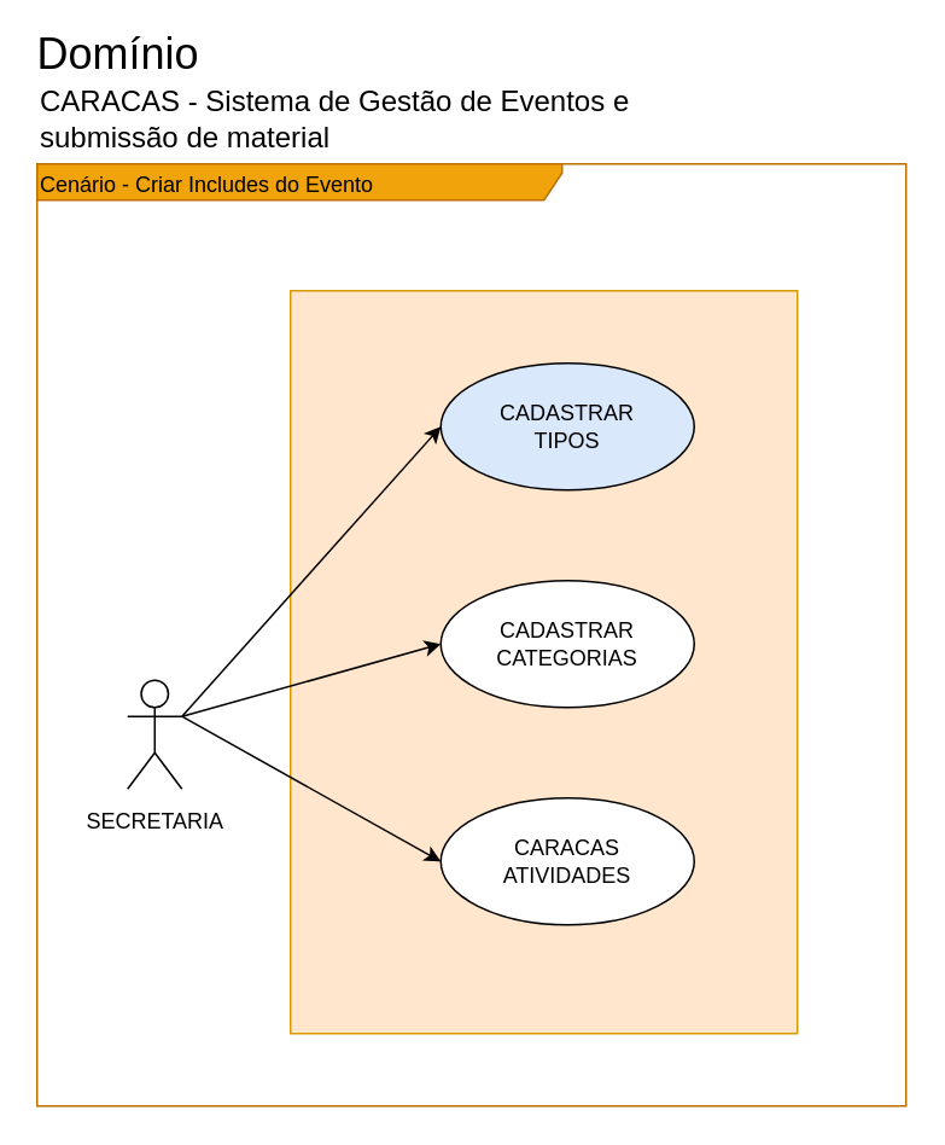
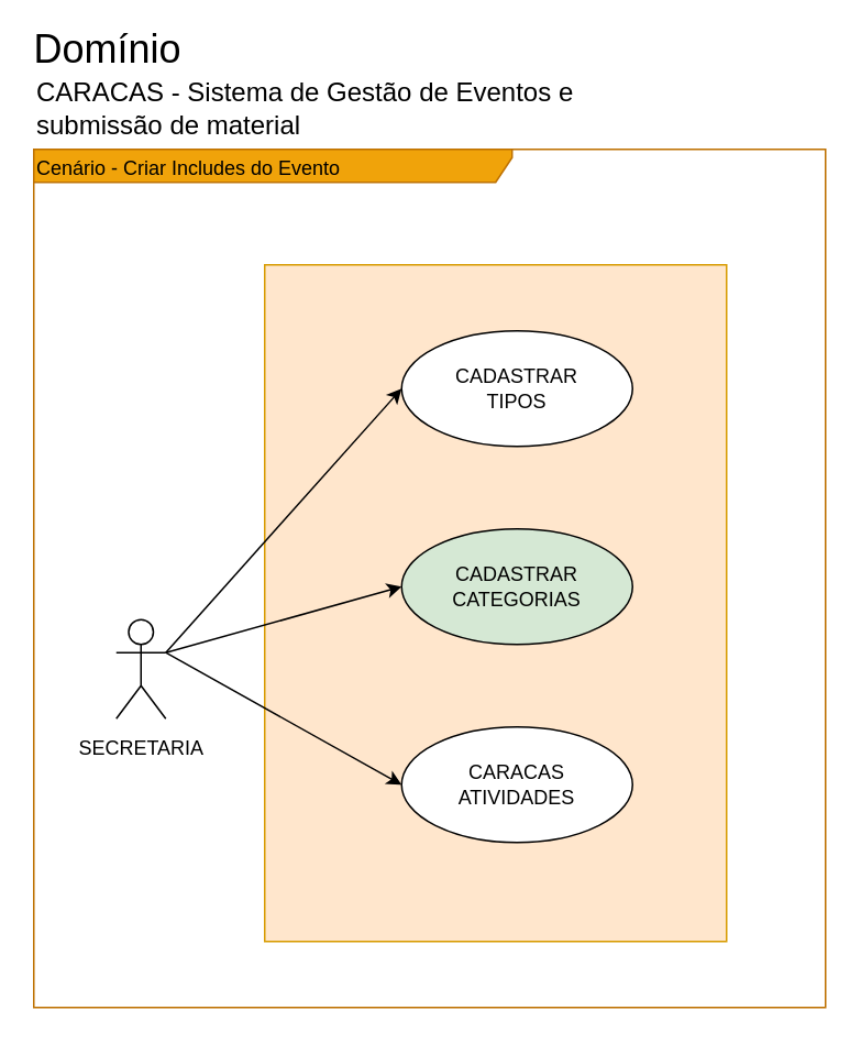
  <mxCell id="0" />
  <mxCell id="1" parent="0" />
  <mxCell id="2" value="&lt;font style=&quot;font-size: 12px&quot;&gt;Cenário - Criar Includes do Evento&lt;/font&gt;" style="shape=umlFrame;whiteSpace=wrap;html=1;fontSize=16;align=left;width=290;height=20;fillColor=#f0a30a;strokeColor=#BD7000;fontColor=#000000;" parent="1" vertex="1"><mxGeometry x="20" y="90" width="480" height="520" as="geometry" /></mxCell>
  <mxCell id="3" value="" style="rounded=0;whiteSpace=wrap;html=1;fontSize=12;align=left;fillColor=#ffe6cc;strokeColor=#d79b00;" parent="1" vertex="1"><mxGeometry x="160" y="160" width="280" height="410" as="geometry" /></mxCell>
  <mxCell id="4" value="Domínio" style="text;html=1;strokeColor=none;fillColor=none;align=center;verticalAlign=middle;whiteSpace=wrap;rounded=0;fontSize=24;fontColor=#000000;" parent="1" vertex="1"><mxGeometry x="20" y="20" width="90" height="20" as="geometry" /></mxCell>
  <mxCell id="5" value="CARACAS - Sistema de Gestão de Eventos e submissão de material" style="text;html=1;strokeColor=none;fillColor=none;align=left;verticalAlign=middle;whiteSpace=wrap;rounded=0;fontSize=16;fontColor=#000000;" parent="1" vertex="1"><mxGeometry x="20" y="40" width="360" height="50" as="geometry" /></mxCell>
  <mxCell id="6" value="&lt;font style=&quot;font-size: 12px&quot; color=&quot;#000000&quot;&gt;SECRETARIA&lt;/font&gt;" style="shape=umlActor;verticalLabelPosition=bottom;verticalAlign=top;html=1;fontSize=16;strokeColor=#000000;fillColor=none;" parent="1" vertex="1"><mxGeometry x="70" y="375" width="30" height="60" as="geometry" /></mxCell>
- <mxCell id="7" value="&lt;font color=&quot;#000000&quot;&gt;CADASTRAR &lt;br&gt;TIPOS&lt;/font&gt;" style="ellipse;whiteSpace=wrap;html=1;fontSize=12;align=center;strokeColor=#000000;fillColor=#dae8fc;" parent="1" vertex="1"><mxGeometry x="243" y="200" width="140" height="70" as="geometry" /></mxCell>
- <mxCell id="8" value="&lt;font color=&quot;#000000&quot;&gt;CADASTRAR &lt;br&gt;CATEGORIAS&lt;/font&gt;" style="ellipse;whiteSpace=wrap;html=1;fontSize=12;align=center;strokeColor=#000000;fillColor=#FFFFFF;" parent="1" vertex="1"><mxGeometry x="243" y="320" width="140" height="70" as="geometry" /></mxCell>
+ <mxCell id="7" value="&lt;font color=&quot;#000000&quot;&gt;CADASTRAR &lt;br&gt;TIPOS&lt;/font&gt;" style="ellipse;whiteSpace=wrap;html=1;fontSize=12;align=center;strokeColor=#000000;fillColor=#FFFFFF;" parent="1" vertex="1"><mxGeometry x="243" y="200" width="140" height="70" as="geometry" /></mxCell>
+ <mxCell id="8" value="&lt;font color=&quot;#000000&quot;&gt;CADASTRAR &lt;br&gt;CATEGORIAS&lt;/font&gt;" style="ellipse;whiteSpace=wrap;html=1;fontSize=12;align=center;strokeColor=#000000;fillColor=#d5e8d4;" parent="1" vertex="1"><mxGeometry x="243" y="320" width="140" height="70" as="geometry" /></mxCell>
  <mxCell id="9" value="&lt;font color=&quot;#000000&quot;&gt;CARACAS &lt;br&gt;ATIVIDADES&lt;/font&gt;" style="ellipse;whiteSpace=wrap;html=1;fontSize=12;align=center;strokeColor=#000000;fillColor=#FFFFFF;" parent="1" vertex="1"><mxGeometry x="243" y="440" width="140" height="70" as="geometry" /></mxCell>
  <mxCell id="10" value="" style="endArrow=classic;html=1;entryX=0;entryY=0.5;entryDx=0;entryDy=0;exitX=1;exitY=0.333;exitDx=0;exitDy=0;exitPerimeter=0;strokeColor=#000000;" edge="1" parent="1" source="6" target="7"><mxGeometry x="174" y="289" width="50" height="50" as="geometry"><mxPoint x="180" y="350" as="sourcePoint" /><mxPoint x="230" y="300" as="targetPoint" /></mxGeometry></mxCell>
  <mxCell id="11" value="" style="endArrow=classic;html=1;strokeColor=#000000;entryX=0;entryY=0.5;entryDx=0;entryDy=0;exitX=1;exitY=0.333;exitDx=0;exitDy=0;exitPerimeter=0;" edge="1" parent="1" source="6" target="8"><mxGeometry x="174" y="289" width="50" height="50" as="geometry"><mxPoint x="180" y="350" as="sourcePoint" /><mxPoint x="230" y="300" as="targetPoint" /></mxGeometry></mxCell>
  <mxCell id="12" value="" style="endArrow=classic;html=1;strokeColor=#000000;entryX=0;entryY=0.5;entryDx=0;entryDy=0;exitX=1;exitY=0.333;exitDx=0;exitDy=0;exitPerimeter=0;" edge="1" parent="1" source="6" target="9"><mxGeometry x="174" y="289" width="50" height="50" as="geometry"><mxPoint x="180" y="350" as="sourcePoint" /><mxPoint x="230" y="300" as="targetPoint" /></mxGeometry></mxCell>
